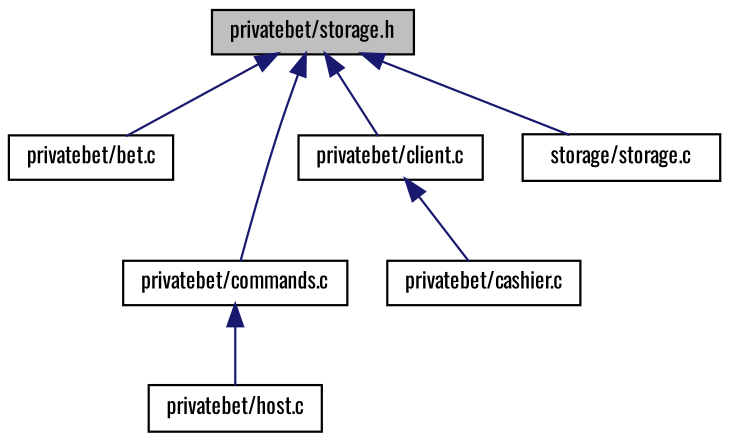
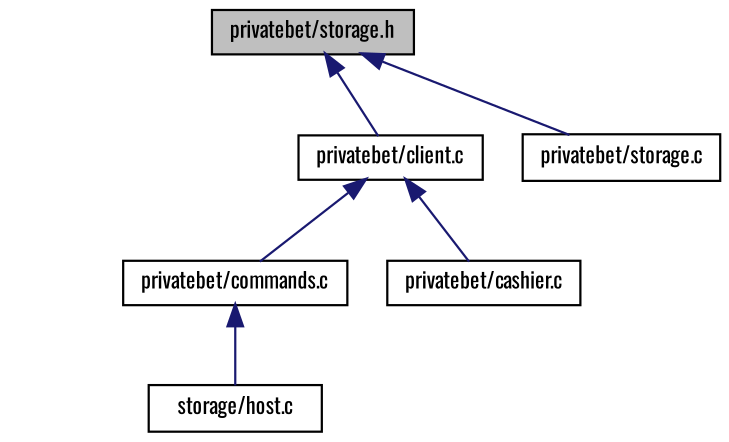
  digraph {
    fontname=Oswald
    node [color=black fillcolor=white fontname=Oswald fontsize=10 shape=record style=filled]
    edge [color=midnightblue dir=back fontname=Oswald fontsize=10 labelfontname=Helvetica labelfontsize=10 style=solid]
    n1 [fillcolor=grey75 fontcolor=black height=0.2 label="privatebet/storage.h" width=0.4]
-   n2 [height=0.2 label="privatebet/bet.c" width=0.4]
    n3 [height=0.2 label="privatebet/client.c" width=0.4]
    n4 [height=0.2 label="privatebet/commands.c" width=0.4]
-   n5 [height=0.2 label="storage/storage.c" width=0.4]
+   n5 [height=0.2 label="privatebet/storage.c" width=0.4]
    n6 [height=0.2 label="privatebet/cashier.c" width=0.4]
-   n7 [height=0.2 label="privatebet/host.c" width=0.4]
-   n1 -> n2
+   n7 [height=0.2 label="storage/host.c" width=0.4]
    n1 -> n3
-   n1 -> n4
+   n3 -> n4
    n1 -> n5
    n3 -> n6
    n4 -> n7
  }
